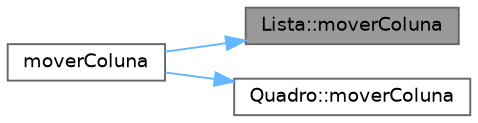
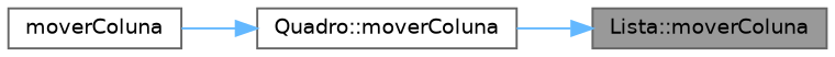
  digraph {
    rankdir=RL
    node [color=grey40 fillcolor=white fontname=Helvetica fontsize=10 shape=box style=filled]
    edge [color=steelblue1 dir=back fontname=Helvetica fontsize=10 labelfontname=Helvetica labelfontsize=10 style=solid]
    n1 [color=gray40 fillcolor=grey60 fontcolor=black height=0.2 label="Lista::moverColuna" width=0.4]
    n2 [height=0.2 label="Quadro::moverColuna" width=0.4]
    n3 [height=0.2 label=moverColuna width=0.4]
-   n1 -> n3
+   n1 -> n2
    n2 -> n3
  }
